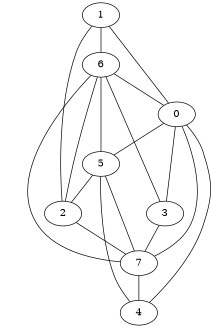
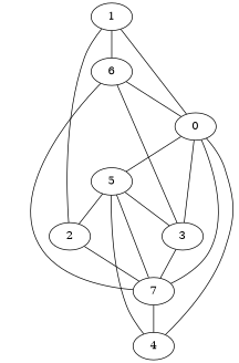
  graph {
    edge [A=1.0 E=1.0]
    1 [bcs="[0.,  0.,  0.]" coords="[-1., -1., 0.]"]
    6 [coords="[ 0.5, -0.5, 1.]" load="[ 0.1,  0.1, 0.1]"]
    n3 [coords="[-0.5,  0.5, 1.]" label=0 load="[-0.1, -0.1, 0.1]"]
    2 [bcs="[0.,  0.,  0.]" coords="[ 1., -1., 0.]"]
    5 [coords="[-0.5, -0.5, 1.]" load="[ 0.1, -0.1, 0.1]"]
    7 [coords="[ 0.5,  0.5, 1.]" load="[-0.1,  0.1, 0.1]"]
    3 [bcs="[0.,  0.,  0.]" coords="[ 1.,  1., 0.]"]
    4 [bcs="[0.,  0.,  0.]" coords="[-1.,  1., 0.]"]
    1 -- 6
    1 -- n3
    1 -- 2
    6 -- n3
    6 -- 7
    6 -- 3
    n3 -- 5
-   2 -- 6
    2 -- 7
-   5 -- 6
+   5 -- 3
    5 -- 2
    5 -- 7
    7 -- n3
    7 -- 4
    3 -- n3
    3 -- 7
    4 -- n3
    4 -- 5
  }
